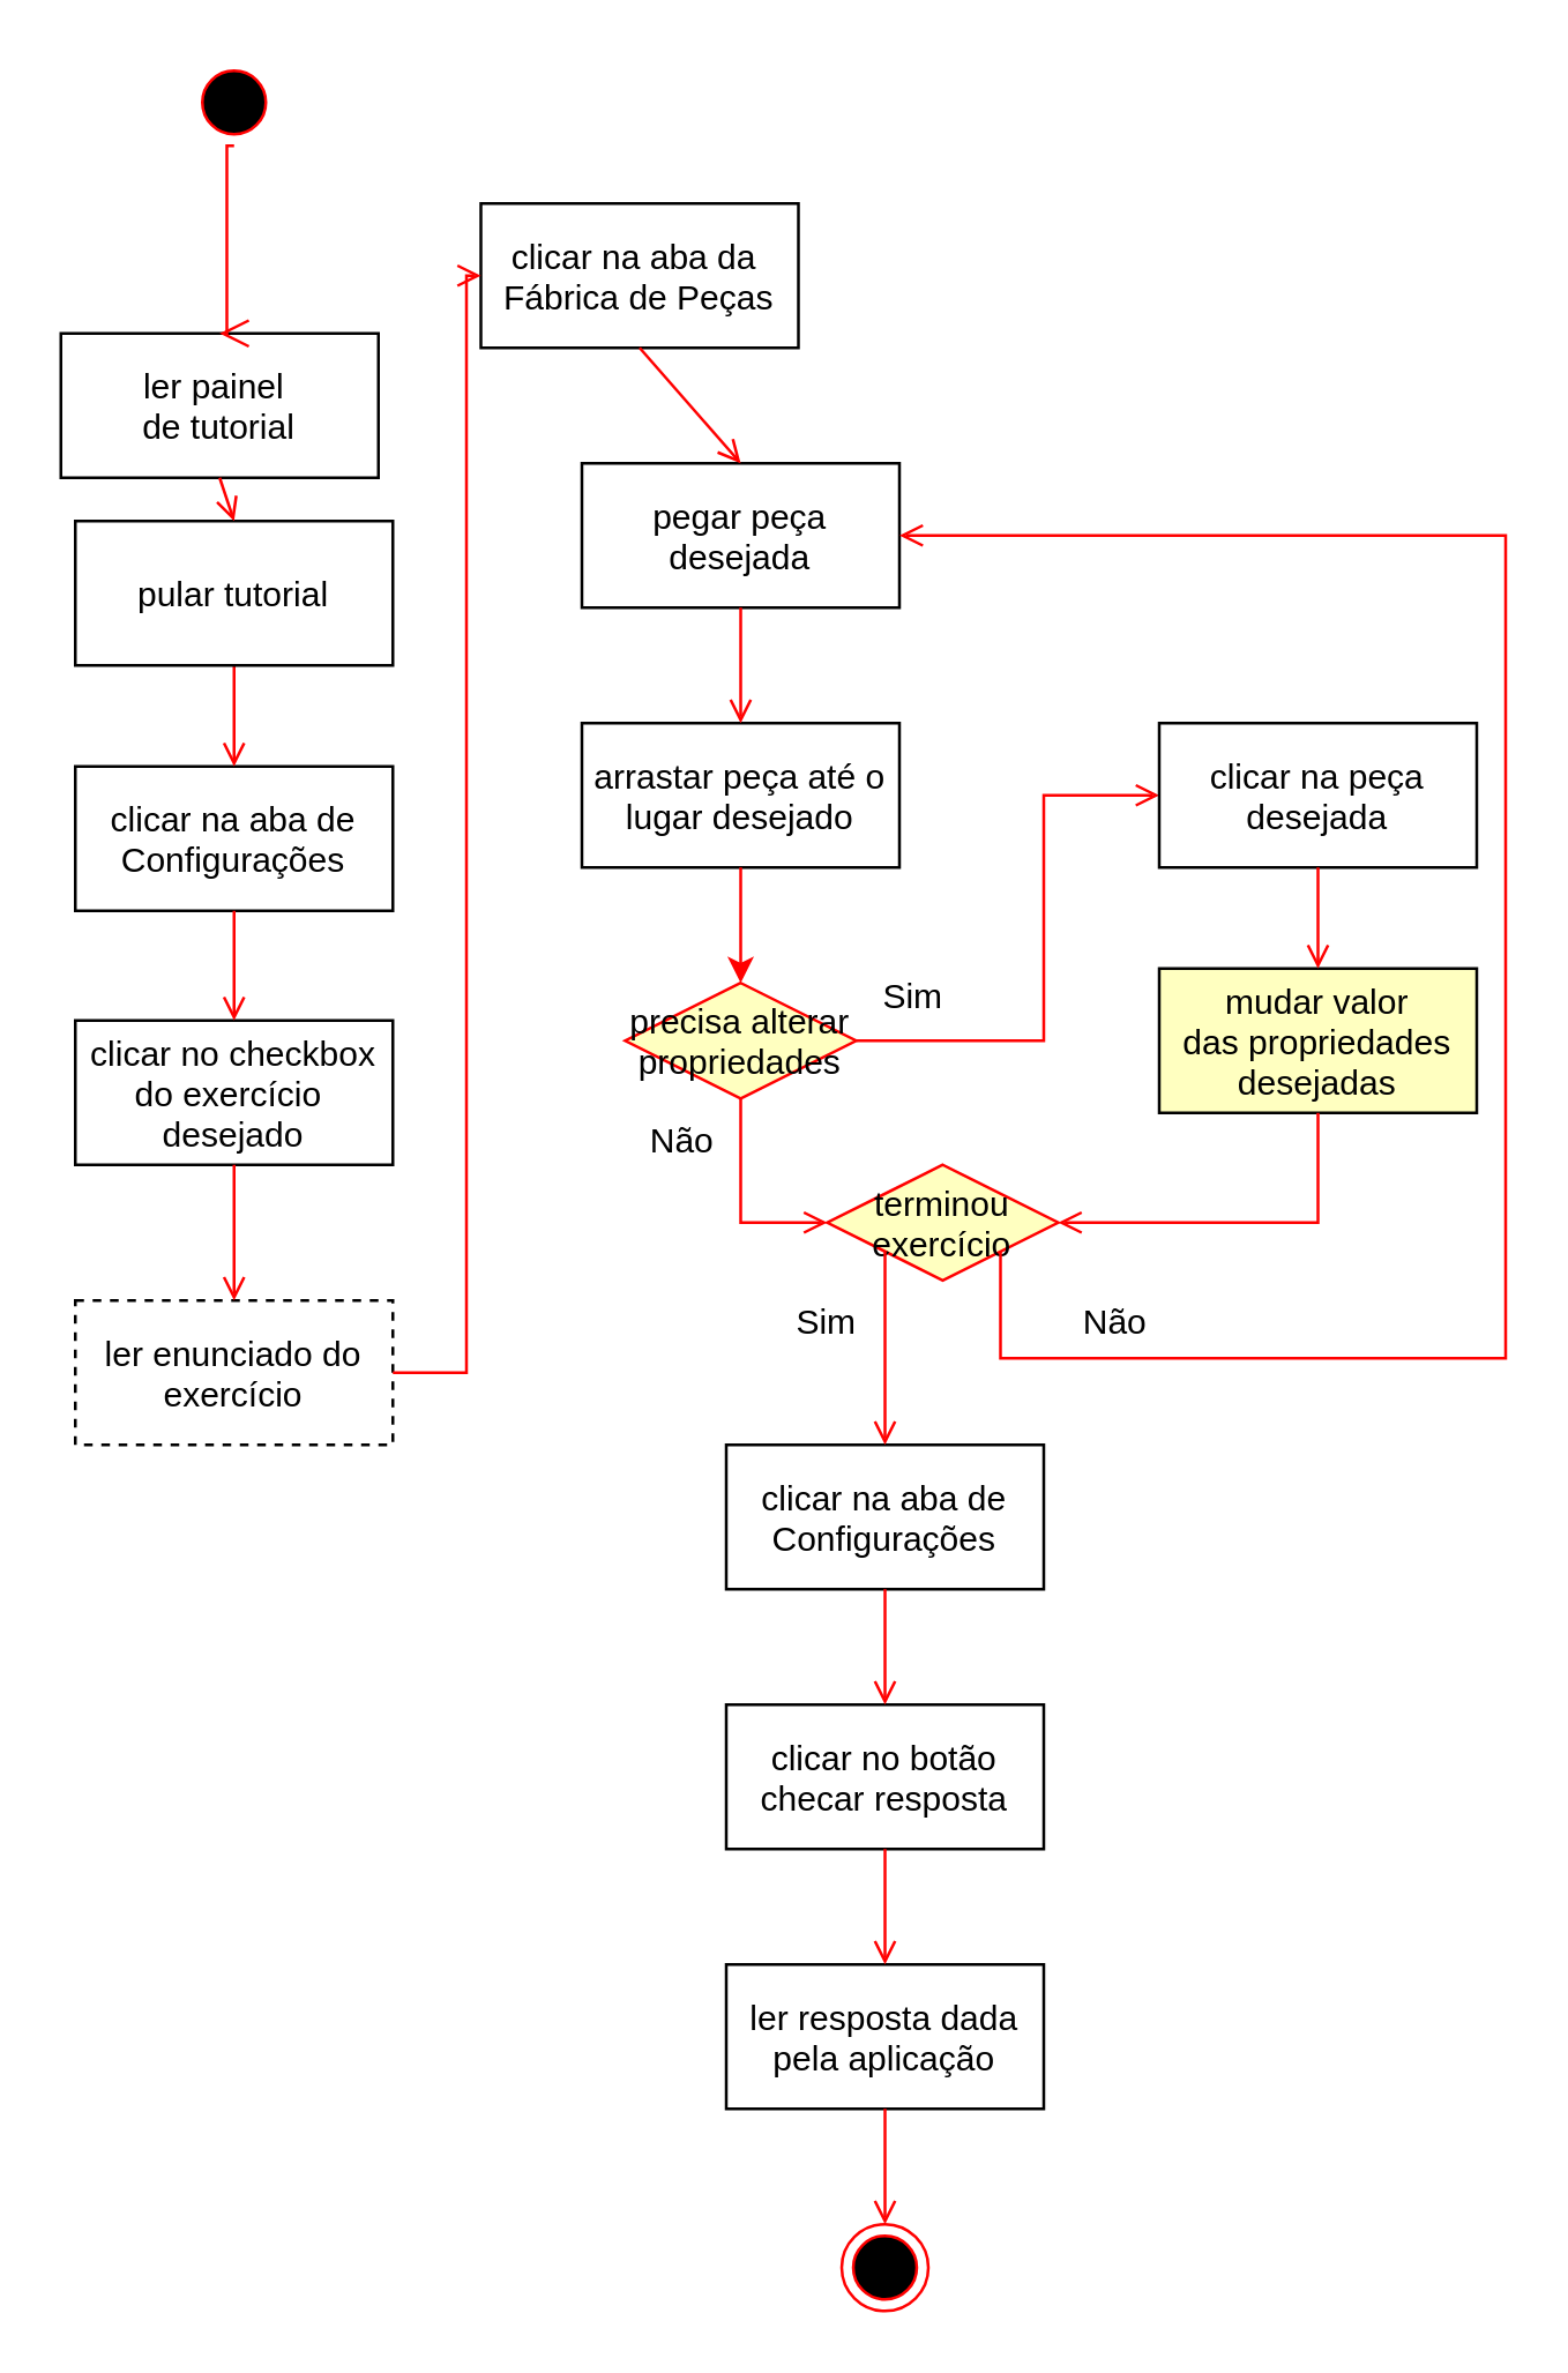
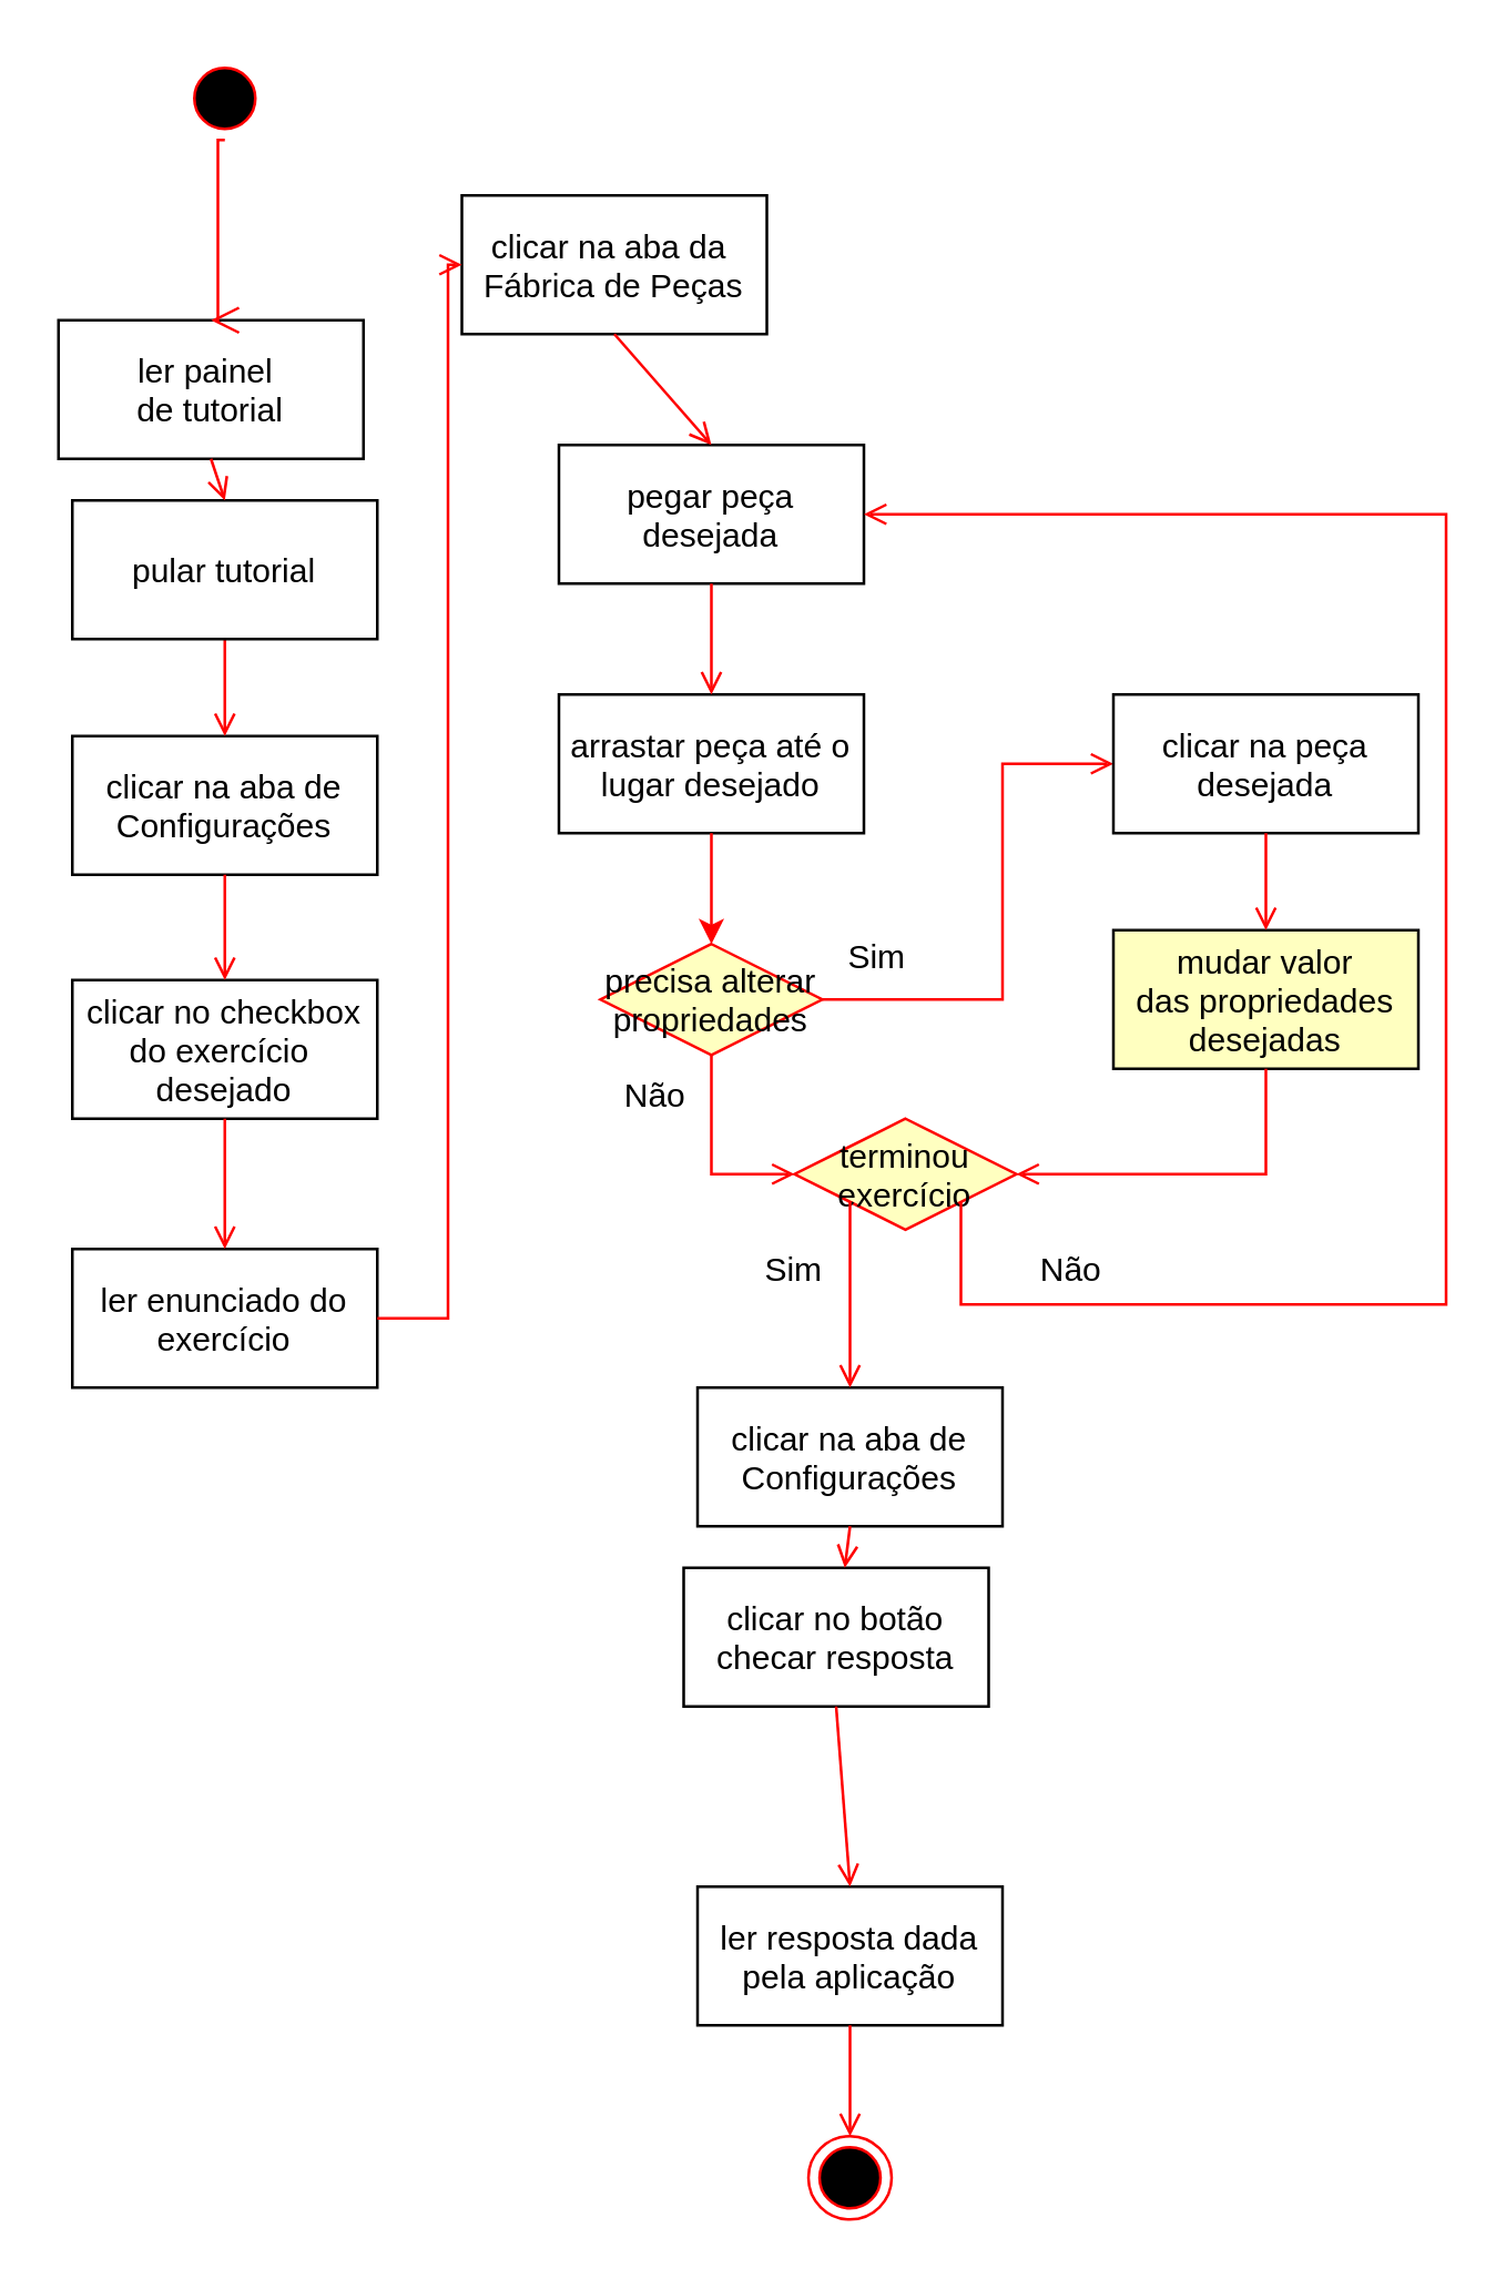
  <mxCell id="0" />
  <mxCell id="1" parent="0" />
  <mxCell id="2" value="" style="ellipse;shape=startState;fillColor=#000000;strokeColor=#ff0000;" parent="1" vertex="1"><mxGeometry x="65.5" y="20" width="30" height="30" as="geometry" /></mxCell>
  <mxCell id="3" value="clicar na aba de&#10;Configurações" style="" parent="1" vertex="1"><mxGeometry x="25.5" y="265" width="110" height="50" as="geometry" /></mxCell>
  <mxCell id="4" value="" style="endArrow=open;strokeColor=#FF0000;endFill=1;rounded=0;exitX=0.5;exitY=1;exitDx=0;exitDy=0;" parent="1" source="11" target="3" edge="1"><mxGeometry relative="1" as="geometry"><mxPoint x="41" y="270" as="sourcePoint" /></mxGeometry></mxCell>
  <mxCell id="5" value="clicar no checkbox&#10;do exercício &#10;desejado" style="" parent="1" vertex="1"><mxGeometry x="25.5" y="353" width="110" height="50" as="geometry" /></mxCell>
  <mxCell id="6" value="" style="endArrow=open;strokeColor=#FF0000;endFill=1;rounded=0" parent="1" source="3" target="5" edge="1"><mxGeometry relative="1" as="geometry" /></mxCell>
  <mxCell id="7" value="ler painel &#10;de tutorial" style="" parent="1" vertex="1"><mxGeometry x="20.5" y="115" width="110" height="50" as="geometry" /></mxCell>
  <mxCell id="8" value="" style="edgeStyle=elbowEdgeStyle;elbow=horizontal;verticalAlign=bottom;endArrow=open;endSize=8;strokeColor=#FF0000;endFill=1;rounded=0;entryX=0.5;entryY=0;entryDx=0;entryDy=0;exitX=0.5;exitY=1;exitDx=0;exitDy=0;" parent="1" source="2" target="7" edge="1"><mxGeometry x="-64.5" y="-88" as="geometry"><mxPoint x="90.5" y="420" as="targetPoint" /><mxPoint x="91" y="330" as="sourcePoint" /></mxGeometry></mxCell>
  <mxCell id="9" value="&lt;font face=&quot;Helvetica&quot;&gt;Sim&lt;/font&gt;" style="text;html=1;align=center;verticalAlign=middle;whiteSpace=wrap;rounded=0;fontFamily=Architects Daughter;fontSource=https%3A%2F%2Ffonts.googleapis.com%2Fcss%3Ffamily%3DArchitects%2BDaughter;" parent="1" vertex="1"><mxGeometry x="271" y="330" width="90" height="30" as="geometry" /></mxCell>
  <mxCell id="10" value="&lt;font face=&quot;Helvetica&quot;&gt;Não&lt;/font&gt;" style="text;html=1;align=center;verticalAlign=middle;whiteSpace=wrap;rounded=0;fontFamily=Architects Daughter;fontSource=https%3A%2F%2Ffonts.googleapis.com%2Fcss%3Ffamily%3DArchitects%2BDaughter;" parent="1" vertex="1"><mxGeometry x="191" y="380" width="90" height="30" as="geometry" /></mxCell>
  <mxCell id="11" value="pular tutorial" style="" vertex="1" parent="1"><mxGeometry x="25.5" y="180" width="110" height="50" as="geometry" /></mxCell>
  <mxCell id="12" value="" style="endArrow=open;strokeColor=#FF0000;endFill=1;rounded=0;exitX=0.5;exitY=1;exitDx=0;exitDy=0;entryX=0.5;entryY=0;entryDx=0;entryDy=0;" edge="1" parent="1" source="7" target="11"><mxGeometry relative="1" as="geometry"><mxPoint x="51" y="280" as="sourcePoint" /><mxPoint x="51" y="340" as="targetPoint" /></mxGeometry></mxCell>
- <mxCell id="13" value="ler enunciado do&#10;exercício" style="dashed=1;" vertex="1" parent="1"><mxGeometry x="25.5" y="450" width="110" height="50" as="geometry" /></mxCell>
+ <mxCell id="13" value="ler enunciado do&#10;exercício" style="" vertex="1" parent="1"><mxGeometry x="25.5" y="450" width="110" height="50" as="geometry" /></mxCell>
  <mxCell id="14" value="" style="endArrow=open;strokeColor=#FF0000;endFill=1;rounded=0;entryX=0.5;entryY=0;entryDx=0;entryDy=0;exitX=0.5;exitY=1;exitDx=0;exitDy=0;" edge="1" parent="1" source="5" target="13"><mxGeometry relative="1" as="geometry"><mxPoint x="91" y="310" as="sourcePoint" /><mxPoint x="91" y="350" as="targetPoint" /></mxGeometry></mxCell>
  <mxCell id="15" value="clicar na aba da &#10;Fábrica de Peças" style="" vertex="1" parent="1"><mxGeometry x="166" y="70" width="110" height="50" as="geometry" /></mxCell>
  <mxCell id="16" value="" style="endArrow=open;strokeColor=#FF0000;endFill=1;rounded=0;exitX=1;exitY=0.5;exitDx=0;exitDy=0;entryX=0;entryY=0.5;entryDx=0;entryDy=0;" edge="1" parent="1" source="13" target="15"><mxGeometry relative="1" as="geometry"><mxPoint x="91" y="130" as="sourcePoint" /><mxPoint x="91" y="160" as="targetPoint" /><Array as="points"><mxPoint x="161" y="475" /><mxPoint x="161" y="95" /></Array></mxGeometry></mxCell>
  <mxCell id="17" value="pegar peça&#10;desejada" style="" vertex="1" parent="1"><mxGeometry x="201" y="160" width="110" height="50" as="geometry" /></mxCell>
  <mxCell id="18" value="arrastar peça até o&#10;lugar desejado" style="" vertex="1" parent="1"><mxGeometry x="201" y="250" width="110" height="50" as="geometry" /></mxCell>
  <mxCell id="19" value="precisa alterar&#10;propriedades" style="rhombus;fillColor=#ffffc0;strokeColor=#ff0000;" vertex="1" parent="1"><mxGeometry x="216" y="340" width="80" height="40" as="geometry" /></mxCell>
  <mxCell id="20" value="mudar valor&#10;das propriedades&#10;desejadas" style="fillColor=#ffffc0;" vertex="1" parent="1"><mxGeometry x="401" y="335" width="110" height="50" as="geometry" /></mxCell>
  <mxCell id="21" value="terminou&#10;exercício" style="rhombus;fillColor=#ffffc0;strokeColor=#ff0000;" vertex="1" parent="1"><mxGeometry x="286" y="403" width="80" height="40" as="geometry" /></mxCell>
  <mxCell id="22" value="clicar na aba de&#10;Configurações" style="" vertex="1" parent="1"><mxGeometry x="251" y="500" width="110" height="50" as="geometry" /></mxCell>
- <mxCell id="23" value="clicar no botão&#10;checar resposta" style="" vertex="1" parent="1"><mxGeometry x="251" y="590" width="110" height="50" as="geometry" /></mxCell>
+ <mxCell id="23" value="clicar no botão&#10;checar resposta" style="" vertex="1" parent="1"><mxGeometry x="246" y="565" width="110" height="50" as="geometry" /></mxCell>
  <mxCell id="24" value="ler resposta dada&#10;pela aplicação" style="" vertex="1" parent="1"><mxGeometry x="251" y="680" width="110" height="50" as="geometry" /></mxCell>
  <mxCell id="25" value="" style="ellipse;shape=endState;fillColor=#000000;strokeColor=#ff0000" vertex="1" parent="1"><mxGeometry x="291" y="770" width="30" height="30" as="geometry" /></mxCell>
  <mxCell id="26" value="" style="endArrow=open;strokeColor=#FF0000;endFill=1;rounded=0;entryX=0.5;entryY=0;entryDx=0;entryDy=0;exitX=0.5;exitY=1;exitDx=0;exitDy=0;" edge="1" parent="1" source="15" target="17"><mxGeometry relative="1" as="geometry"><mxPoint x="91" y="390" as="sourcePoint" /><mxPoint x="91" y="433" as="targetPoint" /></mxGeometry></mxCell>
  <mxCell id="27" value="" style="endArrow=open;strokeColor=#FF0000;endFill=1;rounded=0;entryX=0.5;entryY=0;entryDx=0;entryDy=0;exitX=0.5;exitY=1;exitDx=0;exitDy=0;" edge="1" parent="1" source="17" target="18"><mxGeometry relative="1" as="geometry"><mxPoint x="101" y="400" as="sourcePoint" /><mxPoint x="101" y="443" as="targetPoint" /></mxGeometry></mxCell>
  <mxCell id="28" value="" style="endArrow=classic;strokeColor=#FF0000;endFill=1;rounded=0;exitX=0.5;exitY=1;exitDx=0;exitDy=0;" edge="1" parent="1" source="18" target="19"><mxGeometry relative="1" as="geometry"><mxPoint x="111" y="410" as="sourcePoint" /><mxPoint x="111" y="453" as="targetPoint" /></mxGeometry></mxCell>
  <mxCell id="29" value="" style="endArrow=open;strokeColor=#FF0000;endFill=1;rounded=0;entryX=0;entryY=0.5;entryDx=0;entryDy=0;exitX=1;exitY=0.5;exitDx=0;exitDy=0;" edge="1" parent="1" source="19" target="39"><mxGeometry relative="1" as="geometry"><mxPoint x="121" y="420" as="sourcePoint" /><mxPoint x="121" y="463" as="targetPoint" /><Array as="points"><mxPoint x="361" y="360" /><mxPoint x="361" y="275" /></Array></mxGeometry></mxCell>
  <mxCell id="30" value="" style="endArrow=open;strokeColor=#FF0000;endFill=1;rounded=0;entryX=0;entryY=0.5;entryDx=0;entryDy=0;exitX=0.5;exitY=1;exitDx=0;exitDy=0;" edge="1" parent="1" source="19" target="21"><mxGeometry relative="1" as="geometry"><mxPoint x="91" y="390" as="sourcePoint" /><mxPoint x="91" y="433" as="targetPoint" /><Array as="points"><mxPoint x="256" y="423" /></Array></mxGeometry></mxCell>
  <mxCell id="31" value="" style="endArrow=open;strokeColor=#FF0000;endFill=1;rounded=0;entryX=1;entryY=0.5;entryDx=0;entryDy=0;exitX=0.5;exitY=1;exitDx=0;exitDy=0;" edge="1" parent="1" source="20" target="21"><mxGeometry relative="1" as="geometry"><mxPoint x="101" y="400" as="sourcePoint" /><mxPoint x="101" y="443" as="targetPoint" /><Array as="points"><mxPoint x="456" y="423" /></Array></mxGeometry></mxCell>
  <mxCell id="32" value="" style="endArrow=open;strokeColor=#FF0000;endFill=1;rounded=0;exitX=1;exitY=1;exitDx=0;exitDy=0;entryX=1;entryY=0.5;entryDx=0;entryDy=0;" edge="1" parent="1" source="21" target="17"><mxGeometry relative="1" as="geometry"><mxPoint x="426" y="375" as="sourcePoint" /><mxPoint x="521" y="160" as="targetPoint" /><Array as="points"><mxPoint x="346" y="470" /><mxPoint x="521" y="470" /><mxPoint x="521" y="185" /></Array></mxGeometry></mxCell>
  <mxCell id="33" value="&lt;font face=&quot;Helvetica&quot;&gt;Não&lt;/font&gt;" style="text;html=1;align=center;verticalAlign=middle;whiteSpace=wrap;rounded=0;fontFamily=Architects Daughter;fontSource=https%3A%2F%2Ffonts.googleapis.com%2Fcss%3Ffamily%3DArchitects%2BDaughter;" vertex="1" parent="1"><mxGeometry x="341" y="443" width="90" height="30" as="geometry" /></mxCell>
  <mxCell id="34" value="" style="endArrow=open;strokeColor=#FF0000;endFill=1;rounded=0;entryX=0.5;entryY=0;entryDx=0;entryDy=0;exitX=0;exitY=1;exitDx=0;exitDy=0;" edge="1" parent="1" source="21" target="22"><mxGeometry relative="1" as="geometry"><mxPoint x="266" y="370" as="sourcePoint" /><mxPoint x="296" y="433" as="targetPoint" /><Array as="points"><mxPoint x="306" y="490" /></Array></mxGeometry></mxCell>
  <mxCell id="35" value="&lt;font face=&quot;Helvetica&quot;&gt;Sim&lt;/font&gt;" style="text;html=1;align=center;verticalAlign=middle;whiteSpace=wrap;rounded=0;fontFamily=Architects Daughter;fontSource=https%3A%2F%2Ffonts.googleapis.com%2Fcss%3Ffamily%3DArchitects%2BDaughter;" vertex="1" parent="1"><mxGeometry x="241" y="443" width="90" height="30" as="geometry" /></mxCell>
  <mxCell id="36" value="" style="endArrow=open;strokeColor=#FF0000;endFill=1;rounded=0;exitX=0.5;exitY=1;exitDx=0;exitDy=0;" edge="1" parent="1" source="22" target="23"><mxGeometry relative="1" as="geometry"><mxPoint x="91" y="540" as="sourcePoint" /><mxPoint x="91" y="580" as="targetPoint" /></mxGeometry></mxCell>
  <mxCell id="37" value="" style="endArrow=open;strokeColor=#FF0000;endFill=1;rounded=0;entryX=0.5;entryY=0;entryDx=0;entryDy=0;exitX=0.5;exitY=1;exitDx=0;exitDy=0;" edge="1" parent="1" source="23" target="24"><mxGeometry relative="1" as="geometry"><mxPoint x="101" y="550" as="sourcePoint" /><mxPoint x="101" y="590" as="targetPoint" /></mxGeometry></mxCell>
  <mxCell id="38" value="" style="endArrow=open;strokeColor=#FF0000;endFill=1;rounded=0;entryX=0.5;entryY=0;entryDx=0;entryDy=0;exitX=0.5;exitY=1;exitDx=0;exitDy=0;" edge="1" parent="1" source="24" target="25"><mxGeometry relative="1" as="geometry"><mxPoint x="111" y="560" as="sourcePoint" /><mxPoint x="306" y="770" as="targetPoint" /></mxGeometry></mxCell>
  <mxCell id="39" value="clicar na peça&#10;desejada" style="" vertex="1" parent="1"><mxGeometry x="401" y="250" width="110" height="50" as="geometry" /></mxCell>
  <mxCell id="40" value="" style="endArrow=open;strokeColor=#FF0000;endFill=1;rounded=0;entryX=0.5;entryY=0;entryDx=0;entryDy=0;exitX=0.5;exitY=1;exitDx=0;exitDy=0;" edge="1" parent="1" source="39" target="20"><mxGeometry relative="1" as="geometry"><mxPoint x="466" y="395" as="sourcePoint" /><mxPoint x="376" y="433" as="targetPoint" /><Array as="points" /></mxGeometry></mxCell>
